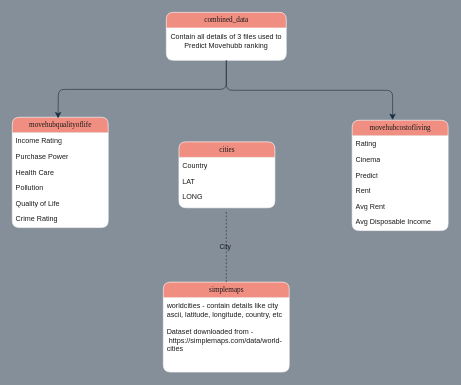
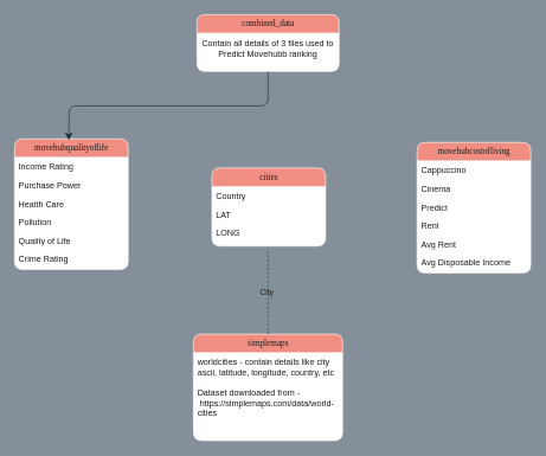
  <mxCell id="0" />
  <mxCell id="1" parent="0" />
  <mxCell id="2" value="&lt;p data-pm-slice=&quot;1 1 [&amp;quot;body&amp;quot;,{},&amp;quot;bullet_list&amp;quot;,{&amp;quot;tight&amp;quot;:true},&amp;quot;list_item&amp;quot;,{&amp;quot;checked&amp;quot;:null}]&quot;&gt;movehubqualityoflife&lt;/p&gt;" style="swimlane;html=1;fontStyle=0;childLayout=stackLayout;horizontal=1;startSize=26;fillColor=#F08E81;horizontalStack=0;resizeParent=1;resizeLast=0;collapsible=1;marginBottom=0;swimlaneFillColor=#ffffff;align=center;rounded=1;shadow=0;comic=0;labelBackgroundColor=none;strokeWidth=1;fontFamily=Verdana;fontSize=12;strokeColor=#FFFFFF;fontColor=#1A1A1A;" parent="1" vertex="1"><mxGeometry x="20" y="195" width="160" height="184" as="geometry" /></mxCell>
  <mxCell id="3" value="Income Rating" style="text;html=1;strokeColor=none;fillColor=none;spacingLeft=4;spacingRight=4;whiteSpace=wrap;overflow=hidden;rotatable=0;points=[[0,0.5],[1,0.5]];portConstraint=eastwest;labelBackgroundColor=none;fontColor=#1A1A1A;" parent="2" vertex="1"><mxGeometry y="26" width="160" height="26" as="geometry" /></mxCell>
  <mxCell id="4" value="Purchase Power" style="text;html=1;strokeColor=none;fillColor=none;spacingLeft=4;spacingRight=4;whiteSpace=wrap;overflow=hidden;rotatable=0;points=[[0,0.5],[1,0.5]];portConstraint=eastwest;labelBackgroundColor=none;fontColor=#1A1A1A;" parent="2" vertex="1"><mxGeometry y="52" width="160" height="26" as="geometry" /></mxCell>
  <mxCell id="5" value="Health Care" style="text;html=1;strokeColor=none;fillColor=none;spacingLeft=4;spacingRight=4;whiteSpace=wrap;overflow=hidden;rotatable=0;points=[[0,0.5],[1,0.5]];portConstraint=eastwest;labelBackgroundColor=none;fontColor=#1A1A1A;" parent="2" vertex="1"><mxGeometry y="78" width="160" height="26" as="geometry" /></mxCell>
  <mxCell id="6" value="Pollution" style="text;html=1;strokeColor=none;fillColor=none;spacingLeft=4;spacingRight=4;whiteSpace=wrap;overflow=hidden;rotatable=0;points=[[0,0.5],[1,0.5]];portConstraint=eastwest;labelBackgroundColor=none;fontColor=#1A1A1A;" vertex="1" parent="2"><mxGeometry y="104" width="160" height="26" as="geometry" /></mxCell>
  <mxCell id="7" value="Quality of Life" style="text;html=1;strokeColor=none;fillColor=none;spacingLeft=4;spacingRight=4;whiteSpace=wrap;overflow=hidden;rotatable=0;points=[[0,0.5],[1,0.5]];portConstraint=eastwest;labelBackgroundColor=none;fontColor=#1A1A1A;" vertex="1" parent="2"><mxGeometry y="130" width="160" height="26" as="geometry" /></mxCell>
  <mxCell id="8" value="Crime Rating" style="text;html=1;strokeColor=none;fillColor=none;spacingLeft=4;spacingRight=4;whiteSpace=wrap;overflow=hidden;rotatable=0;points=[[0,0.5],[1,0.5]];portConstraint=eastwest;labelBackgroundColor=none;fontColor=#1A1A1A;" vertex="1" parent="2"><mxGeometry y="156" width="160" height="26" as="geometry" /></mxCell>
  <mxCell id="9" value="combined_data" style="swimlane;html=1;fontStyle=0;childLayout=stackLayout;horizontal=1;startSize=26;fillColor=#F08E81;horizontalStack=0;resizeParent=1;resizeLast=0;collapsible=1;marginBottom=0;swimlaneFillColor=#ffffff;align=center;rounded=1;shadow=0;comic=0;labelBackgroundColor=none;strokeWidth=1;fontFamily=Verdana;fontSize=12;strokeColor=#FFFFFF;fontColor=#1A1A1A;" parent="1" vertex="1"><mxGeometry x="277" y="20" width="200" height="80" as="geometry" /></mxCell>
  <mxCell id="10" value="&lt;div&gt;&lt;br&gt;&lt;/div&gt;Contain all details of 3 files used to Predict Movehubb ranking" style="text;html=1;align=center;verticalAlign=middle;whiteSpace=wrap;rounded=0;labelBackgroundColor=none;fontColor=#1A1A1A;" vertex="1" parent="9"><mxGeometry y="26" width="200" height="30" as="geometry" /></mxCell>
- <mxCell id="11" style="edgeStyle=orthogonalEdgeStyle;html=1;labelBackgroundColor=none;startFill=0;startSize=8;endFill=1;endSize=8;fontFamily=Verdana;fontSize=12;exitX=0.5;exitY=1;exitDx=0;exitDy=0;entryX=0.421;entryY=-0.002;entryDx=0;entryDy=0;entryPerimeter=0;strokeColor=#182E3E;fontColor=default;" parent="1" source="9" target="17" edge="1"><mxGeometry relative="1" as="geometry"><mxPoint x="557" y="315" as="targetPoint" /></mxGeometry></mxCell>
  <mxCell id="12" style="edgeStyle=orthogonalEdgeStyle;html=1;entryX=0.371;entryY=-0.017;labelBackgroundColor=none;startFill=0;startSize=8;endFill=1;endSize=8;fontFamily=Verdana;fontSize=12;exitX=0.5;exitY=1;exitDx=0;exitDy=0;entryDx=0;entryDy=0;entryPerimeter=0;strokeColor=#182E3E;fontColor=default;" parent="1" source="9" edge="1"><mxGeometry relative="1" as="geometry"><Array as="points" /><mxPoint x="96.36" y="196.872" as="targetPoint" /></mxGeometry></mxCell>
  <mxCell id="13" value="&lt;p data-pm-slice=&quot;1 1 [&amp;quot;body&amp;quot;,{},&amp;quot;bullet_list&amp;quot;,{&amp;quot;tight&amp;quot;:true},&amp;quot;list_item&amp;quot;,{&amp;quot;checked&amp;quot;:null}]&quot;&gt;cities&lt;/p&gt;" style="swimlane;html=1;fontStyle=0;childLayout=stackLayout;horizontal=1;startSize=26;fillColor=#F08E81;horizontalStack=0;resizeParent=1;resizeLast=0;collapsible=1;marginBottom=0;swimlaneFillColor=#ffffff;align=center;rounded=1;shadow=0;comic=0;labelBackgroundColor=none;strokeWidth=1;fontFamily=Verdana;fontSize=12;strokeColor=#FFFFFF;fontColor=#1A1A1A;" vertex="1" parent="1"><mxGeometry x="298" y="236" width="160" height="110" as="geometry" /></mxCell>
  <mxCell id="14" value="Country" style="text;html=1;strokeColor=none;fillColor=none;spacingLeft=4;spacingRight=4;whiteSpace=wrap;overflow=hidden;rotatable=0;points=[[0,0.5],[1,0.5]];portConstraint=eastwest;labelBackgroundColor=none;fontColor=#1A1A1A;" vertex="1" parent="13"><mxGeometry y="26" width="160" height="26" as="geometry" /></mxCell>
  <mxCell id="15" value="LAT" style="text;html=1;strokeColor=none;fillColor=none;spacingLeft=4;spacingRight=4;whiteSpace=wrap;overflow=hidden;rotatable=0;points=[[0,0.5],[1,0.5]];portConstraint=eastwest;labelBackgroundColor=none;fontColor=#1A1A1A;" vertex="1" parent="13"><mxGeometry y="52" width="160" height="26" as="geometry" /></mxCell>
  <mxCell id="16" value="LONG" style="text;html=1;strokeColor=none;fillColor=none;spacingLeft=4;spacingRight=4;whiteSpace=wrap;overflow=hidden;rotatable=0;points=[[0,0.5],[1,0.5]];portConstraint=eastwest;labelBackgroundColor=none;fontColor=#1A1A1A;" vertex="1" parent="13"><mxGeometry y="78" width="160" height="26" as="geometry" /></mxCell>
  <mxCell id="17" value="&lt;p data-pm-slice=&quot;1 1 [&amp;quot;body&amp;quot;,{},&amp;quot;bullet_list&amp;quot;,{&amp;quot;tight&amp;quot;:true},&amp;quot;list_item&amp;quot;,{&amp;quot;checked&amp;quot;:null}]&quot;&gt;movehubcostofliving&lt;/p&gt;" style="swimlane;html=1;fontStyle=0;childLayout=stackLayout;horizontal=1;startSize=26;fillColor=#F08E81;horizontalStack=0;resizeParent=1;resizeLast=0;collapsible=1;marginBottom=0;swimlaneFillColor=#ffffff;align=center;rounded=1;shadow=0;comic=0;labelBackgroundColor=none;strokeWidth=1;fontFamily=Verdana;fontSize=12;strokeColor=#FFFFFF;fontColor=#1A1A1A;" vertex="1" parent="1"><mxGeometry x="587" y="200" width="160" height="184" as="geometry" /></mxCell>
- <mxCell id="18" value="Rating" style="text;html=1;strokeColor=none;fillColor=none;spacingLeft=4;spacingRight=4;whiteSpace=wrap;overflow=hidden;rotatable=0;points=[[0,0.5],[1,0.5]];portConstraint=eastwest;labelBackgroundColor=none;fontColor=#1A1A1A;" vertex="1" parent="17"><mxGeometry y="26" width="160" height="26" as="geometry" /></mxCell>
+ <mxCell id="18" value="Cappuccino" style="text;html=1;strokeColor=none;fillColor=none;spacingLeft=4;spacingRight=4;whiteSpace=wrap;overflow=hidden;rotatable=0;points=[[0,0.5],[1,0.5]];portConstraint=eastwest;labelBackgroundColor=none;fontColor=#1A1A1A;" vertex="1" parent="17"><mxGeometry y="26" width="160" height="26" as="geometry" /></mxCell>
  <mxCell id="19" value="Cinema" style="text;html=1;strokeColor=none;fillColor=none;spacingLeft=4;spacingRight=4;whiteSpace=wrap;overflow=hidden;rotatable=0;points=[[0,0.5],[1,0.5]];portConstraint=eastwest;labelBackgroundColor=none;fontColor=#1A1A1A;" vertex="1" parent="17"><mxGeometry y="52" width="160" height="26" as="geometry" /></mxCell>
  <mxCell id="20" value="Predict" style="text;html=1;strokeColor=none;fillColor=none;spacingLeft=4;spacingRight=4;whiteSpace=wrap;overflow=hidden;rotatable=0;points=[[0,0.5],[1,0.5]];portConstraint=eastwest;labelBackgroundColor=none;fontColor=#1A1A1A;" vertex="1" parent="17"><mxGeometry y="78" width="160" height="26" as="geometry" /></mxCell>
  <mxCell id="21" value="Rent" style="text;html=1;strokeColor=none;fillColor=none;spacingLeft=4;spacingRight=4;whiteSpace=wrap;overflow=hidden;rotatable=0;points=[[0,0.5],[1,0.5]];portConstraint=eastwest;labelBackgroundColor=none;fontColor=#1A1A1A;" vertex="1" parent="17"><mxGeometry y="104" width="160" height="26" as="geometry" /></mxCell>
  <mxCell id="22" value="Avg Rent" style="text;html=1;strokeColor=none;fillColor=none;spacingLeft=4;spacingRight=4;whiteSpace=wrap;overflow=hidden;rotatable=0;points=[[0,0.5],[1,0.5]];portConstraint=eastwest;labelBackgroundColor=none;fontColor=#1A1A1A;" vertex="1" parent="17"><mxGeometry y="130" width="160" height="26" as="geometry" /></mxCell>
  <mxCell id="23" value="Avg Disposable Income" style="text;html=1;strokeColor=none;fillColor=none;spacingLeft=4;spacingRight=4;whiteSpace=wrap;overflow=hidden;rotatable=0;points=[[0,0.5],[1,0.5]];portConstraint=eastwest;labelBackgroundColor=none;fontColor=#1A1A1A;" vertex="1" parent="17"><mxGeometry y="156" width="160" height="26" as="geometry" /></mxCell>
  <mxCell id="24" value="&lt;p data-pm-slice=&quot;1 1 [&amp;quot;body&amp;quot;,{},&amp;quot;bullet_list&amp;quot;,{&amp;quot;tight&amp;quot;:true},&amp;quot;list_item&amp;quot;,{&amp;quot;checked&amp;quot;:null}]&quot;&gt;simplemaps&lt;/p&gt;" style="swimlane;html=1;fontStyle=0;childLayout=stackLayout;horizontal=1;startSize=26;fillColor=#F08E81;horizontalStack=0;resizeParent=1;resizeLast=0;collapsible=1;marginBottom=0;swimlaneFillColor=#ffffff;align=center;rounded=1;shadow=0;comic=0;labelBackgroundColor=none;strokeWidth=1;fontFamily=Verdana;fontSize=12;strokeColor=#FFFFFF;fontColor=#1A1A1A;" vertex="1" parent="1"><mxGeometry x="272" y="470" width="210" height="150" as="geometry" /></mxCell>
  <mxCell id="25" value="worldcities - contain details like city ascii, latitude, longitude, country, etc&lt;div&gt;&lt;br&gt;&lt;/div&gt;&lt;div&gt;Dataset downloaded from -&amp;nbsp;https://simplemaps.com/data/&lt;span style=&quot;background-color: initial;&quot;&gt;world-cities&lt;/span&gt;&lt;/div&gt;" style="text;html=1;strokeColor=none;fillColor=none;spacingLeft=4;spacingRight=4;whiteSpace=wrap;overflow=hidden;rotatable=0;points=[[0,0.5],[1,0.5]];portConstraint=eastwest;labelBackgroundColor=none;fontColor=#1A1A1A;" vertex="1" parent="24"><mxGeometry y="26" width="210" height="104" as="geometry" /></mxCell>
  <mxCell id="26" value="" style="endArrow=none;dashed=1;html=1;rounded=0;exitX=0.5;exitY=0;exitDx=0;exitDy=0;labelBackgroundColor=none;strokeColor=#182E3E;fontColor=default;" edge="1" parent="1" source="24"><mxGeometry width="50" height="50" relative="1" as="geometry"><mxPoint x="157" y="440" as="sourcePoint" /><mxPoint x="377" y="350" as="targetPoint" /></mxGeometry></mxCell>
  <mxCell id="27" value="City" style="edgeLabel;html=1;align=center;verticalAlign=middle;resizable=0;points=[];labelBackgroundColor=none;fontColor=#1A1A1A;" vertex="1" connectable="0" parent="26"><mxGeometry x="-0.002" y="3" relative="1" as="geometry"><mxPoint as="offset" /></mxGeometry></mxCell>
